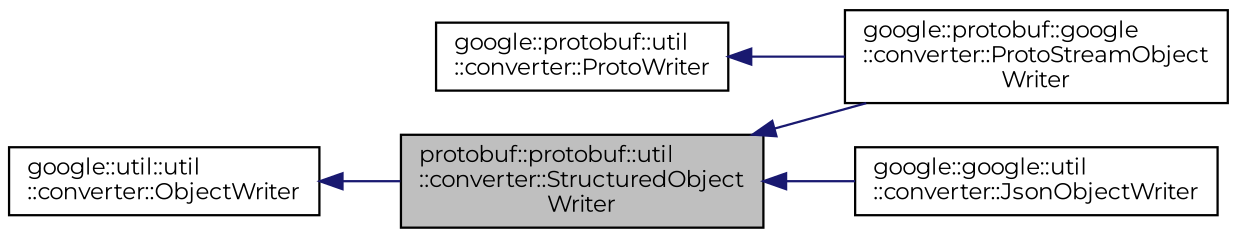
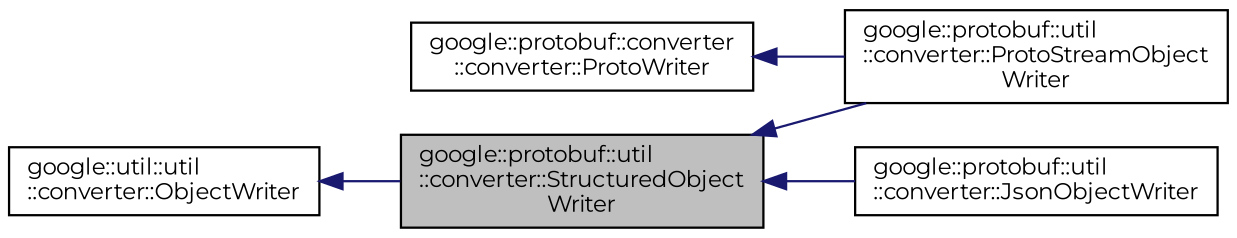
  digraph {
    fontname=Montserrat
    rankdir=LR
    node [color=black fillcolor=white fontname=Montserrat fontsize=10 shape=record style=filled]
    edge [color=midnightblue dir=back fontname=Montserrat fontsize=10 labelfontname=Helvetica labelfontsize=10 style=solid]
-   n1 [fillcolor=grey75 fontcolor=black height=0.2 label="protobuf::protobuf::util\l::converter::StructuredObject\lWriter" width=0.4]
-   n2 [height=0.2 label="google::google::util\l::converter::JsonObjectWriter" width=0.4]
-   n3 [height=0.2 label="google::protobuf::google\l::converter::ProtoStreamObject\lWriter" width=0.4]
-   n4 [height=0.2 label="google::protobuf::util\l::converter::ProtoWriter" width=0.4]
+   n1 [fillcolor=grey75 fontcolor=black height=0.2 label="google::protobuf::util\l::converter::StructuredObject\lWriter" width=0.4]
+   n2 [height=0.2 label="google::protobuf::util\l::converter::JsonObjectWriter" width=0.4]
+   n3 [height=0.2 label="google::protobuf::util\l::converter::ProtoStreamObject\lWriter" width=0.4]
+   n4 [height=0.2 label="google::protobuf::converter\l::converter::ProtoWriter" width=0.4]
    n5 [height=0.2 label="google::util::util\l::converter::ObjectWriter" width=0.4]
    n1 -> n2
    n1 -> n3
    n4 -> n3
    n5 -> n1
  }
